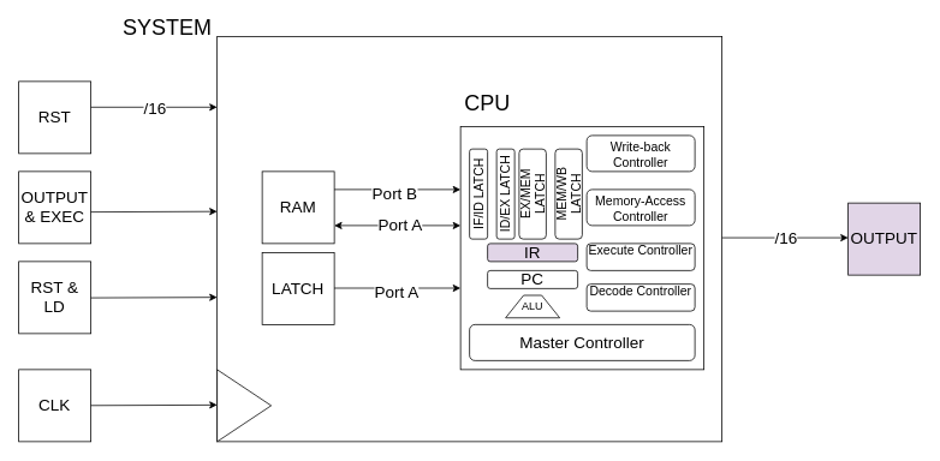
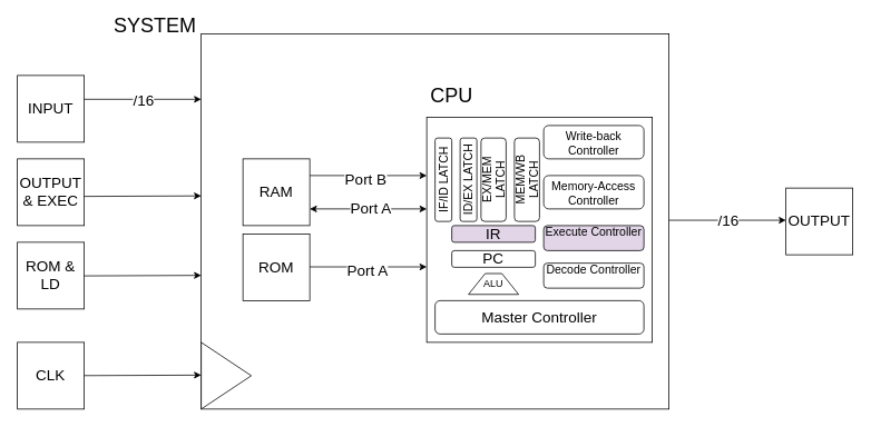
  <mxCell id="0" />
  <mxCell id="1" parent="0" />
  <mxCell id="2" value="" style="rounded=0;whiteSpace=wrap;html=1;" parent="1" vertex="1"><mxGeometry x="240" y="40" width="560" height="450" as="geometry" /></mxCell>
  <mxCell id="3" value="&lt;font style=&quot;font-size: 18px&quot;&gt;RAM&lt;/font&gt;" style="whiteSpace=wrap;html=1;aspect=fixed;" parent="1" vertex="1"><mxGeometry x="290" y="190" width="80" height="80" as="geometry" /></mxCell>
- <mxCell id="4" value="&lt;font style=&quot;font-size: 18px&quot;&gt;LATCH&lt;/font&gt;" style="whiteSpace=wrap;html=1;aspect=fixed;" parent="1" vertex="1"><mxGeometry x="290" y="280" width="80" height="80" as="geometry" /></mxCell>
+ <mxCell id="4" value="&lt;font style=&quot;font-size: 18px&quot;&gt;ROM&lt;/font&gt;" style="whiteSpace=wrap;html=1;aspect=fixed;" parent="1" vertex="1"><mxGeometry x="290" y="280" width="80" height="80" as="geometry" /></mxCell>
  <mxCell id="5" value="" style="endArrow=classic;startArrow=classic;html=1;" parent="1" edge="1"><mxGeometry width="50" height="50" relative="1" as="geometry"><mxPoint x="370" y="250" as="sourcePoint" /><mxPoint x="510" y="250" as="targetPoint" /></mxGeometry></mxCell>
  <mxCell id="6" value="" style="endArrow=classic;html=1;" parent="1" edge="1"><mxGeometry width="50" height="50" relative="1" as="geometry"><mxPoint x="370" y="210" as="sourcePoint" /><mxPoint x="510" y="210" as="targetPoint" /></mxGeometry></mxCell>
  <mxCell id="7" value="" style="endArrow=classic;html=1;" parent="1" edge="1"><mxGeometry width="50" height="50" relative="1" as="geometry"><mxPoint x="370" y="319.5" as="sourcePoint" /><mxPoint x="510" y="319.5" as="targetPoint" /></mxGeometry></mxCell>
- <mxCell id="8" value="&lt;font style=&quot;font-size: 18px&quot;&gt;RST&lt;/font&gt;" style="whiteSpace=wrap;html=1;aspect=fixed;" parent="1" vertex="1"><mxGeometry x="20" y="90" width="80" height="80" as="geometry" /></mxCell>
+ <mxCell id="8" value="&lt;font style=&quot;font-size: 18px&quot;&gt;INPUT&lt;/font&gt;" style="whiteSpace=wrap;html=1;aspect=fixed;" parent="1" vertex="1"><mxGeometry x="20" y="90" width="80" height="80" as="geometry" /></mxCell>
  <mxCell id="9" value="" style="endArrow=classic;html=1;" parent="1" edge="1"><mxGeometry width="50" height="50" relative="1" as="geometry"><mxPoint x="100" y="118.57" as="sourcePoint" /><mxPoint x="240" y="118.57" as="targetPoint" /></mxGeometry></mxCell>
  <mxCell id="10" value="&lt;font style=&quot;font-size: 18px&quot;&gt;/1&lt;/font&gt;&lt;font style=&quot;font-size: 18px&quot;&gt;6&lt;/font&gt;" style="edgeLabel;html=1;align=center;verticalAlign=middle;resizable=0;points=[];" parent="9" vertex="1" connectable="0"><mxGeometry x="0.271" y="-3" relative="1" as="geometry"><mxPoint x="-19" y="-2.5" as="offset" /></mxGeometry></mxCell>
  <mxCell id="11" value="&lt;span style=&quot;font-size: 18px&quot;&gt;Port B&lt;/span&gt;" style="edgeLabel;html=1;align=center;verticalAlign=middle;resizable=0;points=[];" parent="1" vertex="1" connectable="0"><mxGeometry x="440" y="210" as="geometry"><mxPoint x="-4" y="4" as="offset" /></mxGeometry></mxCell>
  <mxCell id="12" value="&lt;span style=&quot;font-size: 18px&quot;&gt;Port A&lt;br&gt;&lt;/span&gt;" style="edgeLabel;html=1;align=center;verticalAlign=middle;resizable=0;points=[];" parent="1" vertex="1" connectable="0"><mxGeometry x="450" y="230" as="geometry"><mxPoint x="-8" y="19" as="offset" /></mxGeometry></mxCell>
  <mxCell id="13" value="&lt;span style=&quot;font-size: 18px&quot;&gt;Port A&lt;br&gt;&lt;/span&gt;" style="edgeLabel;html=1;align=center;verticalAlign=middle;resizable=0;points=[];" parent="1" vertex="1" connectable="0"><mxGeometry x="440" y="270" as="geometry"><mxPoint x="-2" y="54" as="offset" /></mxGeometry></mxCell>
- <mxCell id="14" value="&lt;font style=&quot;font-size: 18px&quot;&gt;OUTPUT&lt;/font&gt;" style="whiteSpace=wrap;html=1;aspect=fixed;fillColor=#e1d5e7;" parent="1" vertex="1"><mxGeometry x="940" y="225" width="80" height="80" as="geometry" /></mxCell>
+ <mxCell id="14" value="&lt;font style=&quot;font-size: 18px&quot;&gt;OUTPUT&lt;/font&gt;" style="whiteSpace=wrap;html=1;aspect=fixed;" parent="1" vertex="1"><mxGeometry x="940" y="225" width="80" height="80" as="geometry" /></mxCell>
  <mxCell id="15" value="" style="endArrow=classic;html=1;" parent="1" edge="1"><mxGeometry width="50" height="50" relative="1" as="geometry"><mxPoint x="800" y="263.57" as="sourcePoint" /><mxPoint x="940" y="263.57" as="targetPoint" /></mxGeometry></mxCell>
  <mxCell id="16" value="&lt;font style=&quot;font-size: 18px&quot;&gt;/1&lt;/font&gt;&lt;font style=&quot;font-size: 18px&quot;&gt;6&lt;/font&gt;" style="edgeLabel;html=1;align=center;verticalAlign=middle;resizable=0;points=[];" parent="15" vertex="1" connectable="0"><mxGeometry x="0.271" y="-3" relative="1" as="geometry"><mxPoint x="-19" y="-2.5" as="offset" /></mxGeometry></mxCell>
  <mxCell id="17" value="" style="rounded=0;whiteSpace=wrap;html=1;" parent="1" vertex="1"><mxGeometry x="510" y="140" width="270" height="270" as="geometry" /></mxCell>
  <mxCell id="18" value="&lt;font style=&quot;font-size: 18px&quot;&gt;PC&lt;br&gt;&lt;/font&gt;" style="rounded=1;whiteSpace=wrap;html=1;rotation=0;" parent="1" vertex="1"><mxGeometry x="540" y="300" width="100" height="20" as="geometry" /></mxCell>
  <mxCell id="19" value="&lt;font&gt;&lt;font style=&quot;font-size: 18px&quot;&gt;Master Controller&lt;/font&gt;&lt;br&gt;&lt;/font&gt;" style="rounded=1;whiteSpace=wrap;html=1;rotation=0;" parent="1" vertex="1"><mxGeometry x="520" y="360" width="250" height="40" as="geometry" /></mxCell>
  <mxCell id="20" value="&lt;font style=&quot;font-size: 18px&quot;&gt;IR&lt;br&gt;&lt;/font&gt;" style="rounded=1;whiteSpace=wrap;html=1;rotation=0;fillColor=#e1d5e7;" parent="1" vertex="1"><mxGeometry x="540" y="270" width="100" height="20" as="geometry" /></mxCell>
  <mxCell id="21" value="&lt;font&gt;&lt;font style=&quot;font-size: 14px&quot;&gt;IF/ID LATCH&lt;/font&gt;&lt;br&gt;&lt;/font&gt;" style="rounded=1;whiteSpace=wrap;html=1;rotation=-90;" parent="1" vertex="1"><mxGeometry x="480" y="205" width="100" height="20" as="geometry" /></mxCell>
  <mxCell id="22" value="&lt;font&gt;&lt;font style=&quot;font-size: 14px&quot;&gt;Decode Controller&lt;br&gt;&lt;/font&gt;&lt;br&gt;&lt;/font&gt;" style="rounded=1;whiteSpace=wrap;html=1;rotation=0;" parent="1" vertex="1"><mxGeometry x="650" y="315" width="120" height="30" as="geometry" /></mxCell>
- <mxCell id="23" value="&lt;font&gt;&lt;font style=&quot;font-size: 14px&quot;&gt;Execute Controller&lt;br&gt;&lt;/font&gt;&lt;br&gt;&lt;/font&gt;" style="rounded=1;whiteSpace=wrap;html=1;rotation=0;" parent="1" vertex="1"><mxGeometry x="650" y="270" width="120" height="30" as="geometry" /></mxCell>
+ <mxCell id="23" value="&lt;font&gt;&lt;font style=&quot;font-size: 14px&quot;&gt;Execute Controller&lt;br&gt;&lt;/font&gt;&lt;br&gt;&lt;/font&gt;" style="rounded=1;whiteSpace=wrap;html=1;rotation=0;fillColor=#e1d5e7;" parent="1" vertex="1"><mxGeometry x="650" y="270" width="120" height="30" as="geometry" /></mxCell>
  <mxCell id="24" value="&lt;font&gt;&lt;font style=&quot;font-size: 14px&quot;&gt;&lt;br&gt;Memory-Access Controller&lt;br&gt;&lt;/font&gt;&lt;br&gt;&lt;/font&gt;" style="rounded=1;whiteSpace=wrap;html=1;rotation=0;" parent="1" vertex="1"><mxGeometry x="650" y="210" width="120" height="40" as="geometry" /></mxCell>
  <mxCell id="25" value="&lt;font&gt;&lt;font style=&quot;font-size: 14px&quot;&gt;&lt;br&gt;Write-back Controller&lt;br&gt;&lt;/font&gt;&lt;br&gt;&lt;/font&gt;" style="rounded=1;whiteSpace=wrap;html=1;rotation=0;" parent="1" vertex="1"><mxGeometry x="650" y="150" width="120" height="40" as="geometry" /></mxCell>
  <mxCell id="26" value="&lt;font&gt;&lt;font style=&quot;font-size: 14px&quot;&gt;ID/EX LATCH&lt;/font&gt;&lt;br&gt;&lt;/font&gt;" style="rounded=1;whiteSpace=wrap;html=1;rotation=-90;" parent="1" vertex="1"><mxGeometry x="510" y="205" width="100" height="20" as="geometry" /></mxCell>
  <mxCell id="27" value="&lt;font&gt;&lt;font style=&quot;font-size: 14px&quot;&gt;EX/MEM LATCH&lt;/font&gt;&lt;br&gt;&lt;/font&gt;" style="rounded=1;whiteSpace=wrap;html=1;rotation=-90;" parent="1" vertex="1"><mxGeometry x="540" y="200" width="100" height="30" as="geometry" /></mxCell>
  <mxCell id="28" value="&lt;font&gt;&lt;font style=&quot;font-size: 14px&quot;&gt;MEM/WB LATCH&lt;/font&gt;&lt;br&gt;&lt;/font&gt;" style="rounded=1;whiteSpace=wrap;html=1;rotation=-90;" parent="1" vertex="1"><mxGeometry x="580" y="200" width="100" height="30" as="geometry" /></mxCell>
  <mxCell id="29" style="edgeStyle=orthogonalEdgeStyle;rounded=0;orthogonalLoop=1;jettySize=auto;html=1;exitX=0.5;exitY=1;exitDx=0;exitDy=0;" parent="1" source="20" target="20" edge="1"><mxGeometry relative="1" as="geometry" /></mxCell>
  <mxCell id="30" value="ALU" style="shape=trapezoid;perimeter=trapezoidPerimeter;whiteSpace=wrap;html=1;fixedSize=1;rotation=0;" parent="1" vertex="1"><mxGeometry x="560" y="327.5" width="60" height="25" as="geometry" /></mxCell>
  <mxCell id="31" value="&lt;font style=&quot;font-size: 18px&quot;&gt;OUTPUT &amp;amp; EXEC&lt;/font&gt;" style="whiteSpace=wrap;html=1;aspect=fixed;" parent="1" vertex="1"><mxGeometry x="20" y="190" width="80" height="80" as="geometry" /></mxCell>
- <mxCell id="32" value="&lt;font style=&quot;font-size: 18px&quot;&gt;RST &amp;amp; LD&lt;/font&gt;" style="whiteSpace=wrap;html=1;aspect=fixed;" parent="1" vertex="1"><mxGeometry x="20" y="290" width="80" height="80" as="geometry" /></mxCell>
+ <mxCell id="32" value="&lt;font style=&quot;font-size: 18px&quot;&gt;ROM &amp;amp; LD&lt;/font&gt;" style="whiteSpace=wrap;html=1;aspect=fixed;" parent="1" vertex="1"><mxGeometry x="20" y="290" width="80" height="80" as="geometry" /></mxCell>
  <mxCell id="33" value="" style="endArrow=classic;html=1;entryX=0;entryY=0.432;entryDx=0;entryDy=0;entryPerimeter=0;" parent="1" target="2" edge="1"><mxGeometry width="50" height="50" relative="1" as="geometry"><mxPoint x="100" y="235" as="sourcePoint" /><mxPoint x="150" y="185" as="targetPoint" /></mxGeometry></mxCell>
  <mxCell id="34" value="" style="endArrow=classic;html=1;entryX=0;entryY=0.432;entryDx=0;entryDy=0;entryPerimeter=0;" parent="1" edge="1"><mxGeometry width="50" height="50" relative="1" as="geometry"><mxPoint x="100" y="330.3" as="sourcePoint" /><mxPoint x="240" y="329.7" as="targetPoint" /></mxGeometry></mxCell>
  <mxCell id="35" value="" style="triangle;whiteSpace=wrap;html=1;" parent="1" vertex="1"><mxGeometry x="240" y="410" width="60" height="80" as="geometry" /></mxCell>
  <mxCell id="36" value="&lt;font style=&quot;font-size: 18px&quot;&gt;CLK&lt;/font&gt;" style="whiteSpace=wrap;html=1;aspect=fixed;" parent="1" vertex="1"><mxGeometry x="20" y="410" width="80" height="80" as="geometry" /></mxCell>
  <mxCell id="37" value="" style="endArrow=classic;html=1;entryX=0;entryY=0.432;entryDx=0;entryDy=0;entryPerimeter=0;" parent="1" edge="1"><mxGeometry width="50" height="50" relative="1" as="geometry"><mxPoint x="100" y="449.89" as="sourcePoint" /><mxPoint x="240" y="449.29" as="targetPoint" /></mxGeometry></mxCell>
  <mxCell id="38" value="&lt;font style=&quot;font-size: 24px&quot;&gt;SYSTEM&lt;/font&gt;" style="text;html=1;strokeColor=none;fillColor=none;align=center;verticalAlign=middle;whiteSpace=wrap;rounded=0;" parent="1" vertex="1"><mxGeometry x="165" y="20" width="40" height="20" as="geometry" /></mxCell>
  <mxCell id="39" value="&lt;span style=&quot;font-size: 24px&quot;&gt;CPU&lt;/span&gt;" style="text;html=1;strokeColor=none;fillColor=none;align=center;verticalAlign=middle;whiteSpace=wrap;rounded=0;" parent="1" vertex="1"><mxGeometry x="520" y="105" width="40" height="20" as="geometry" /></mxCell>
